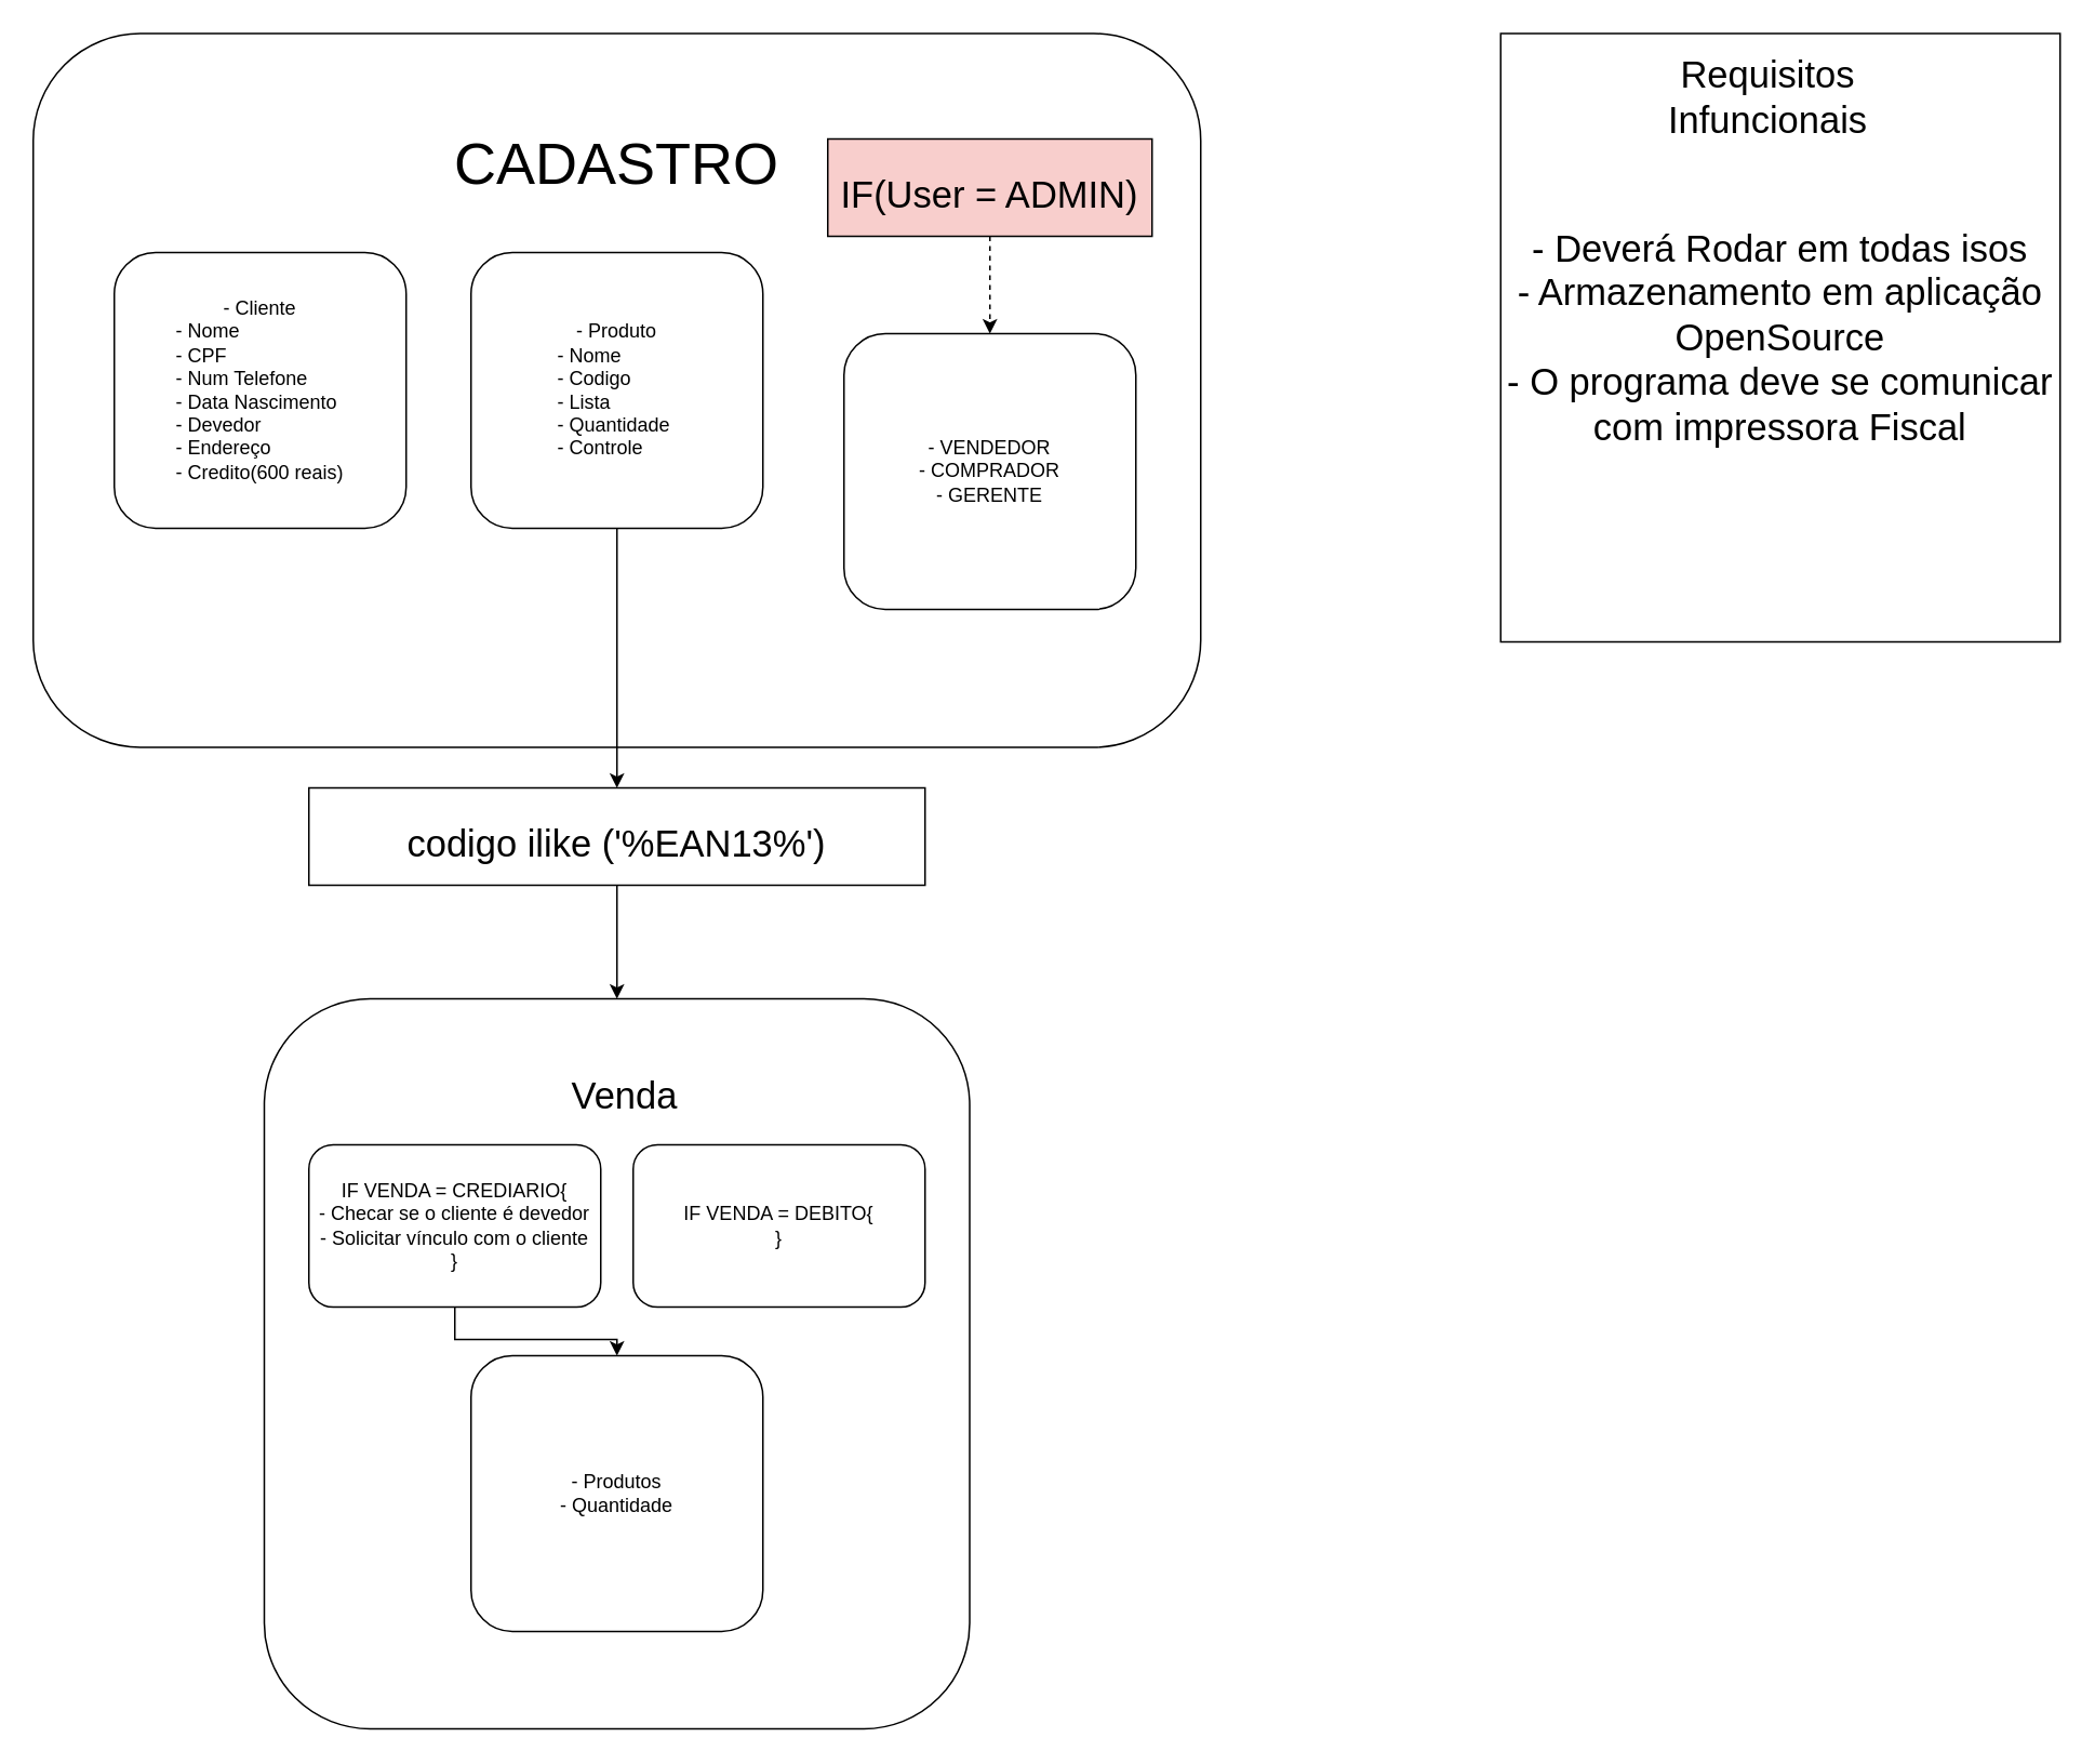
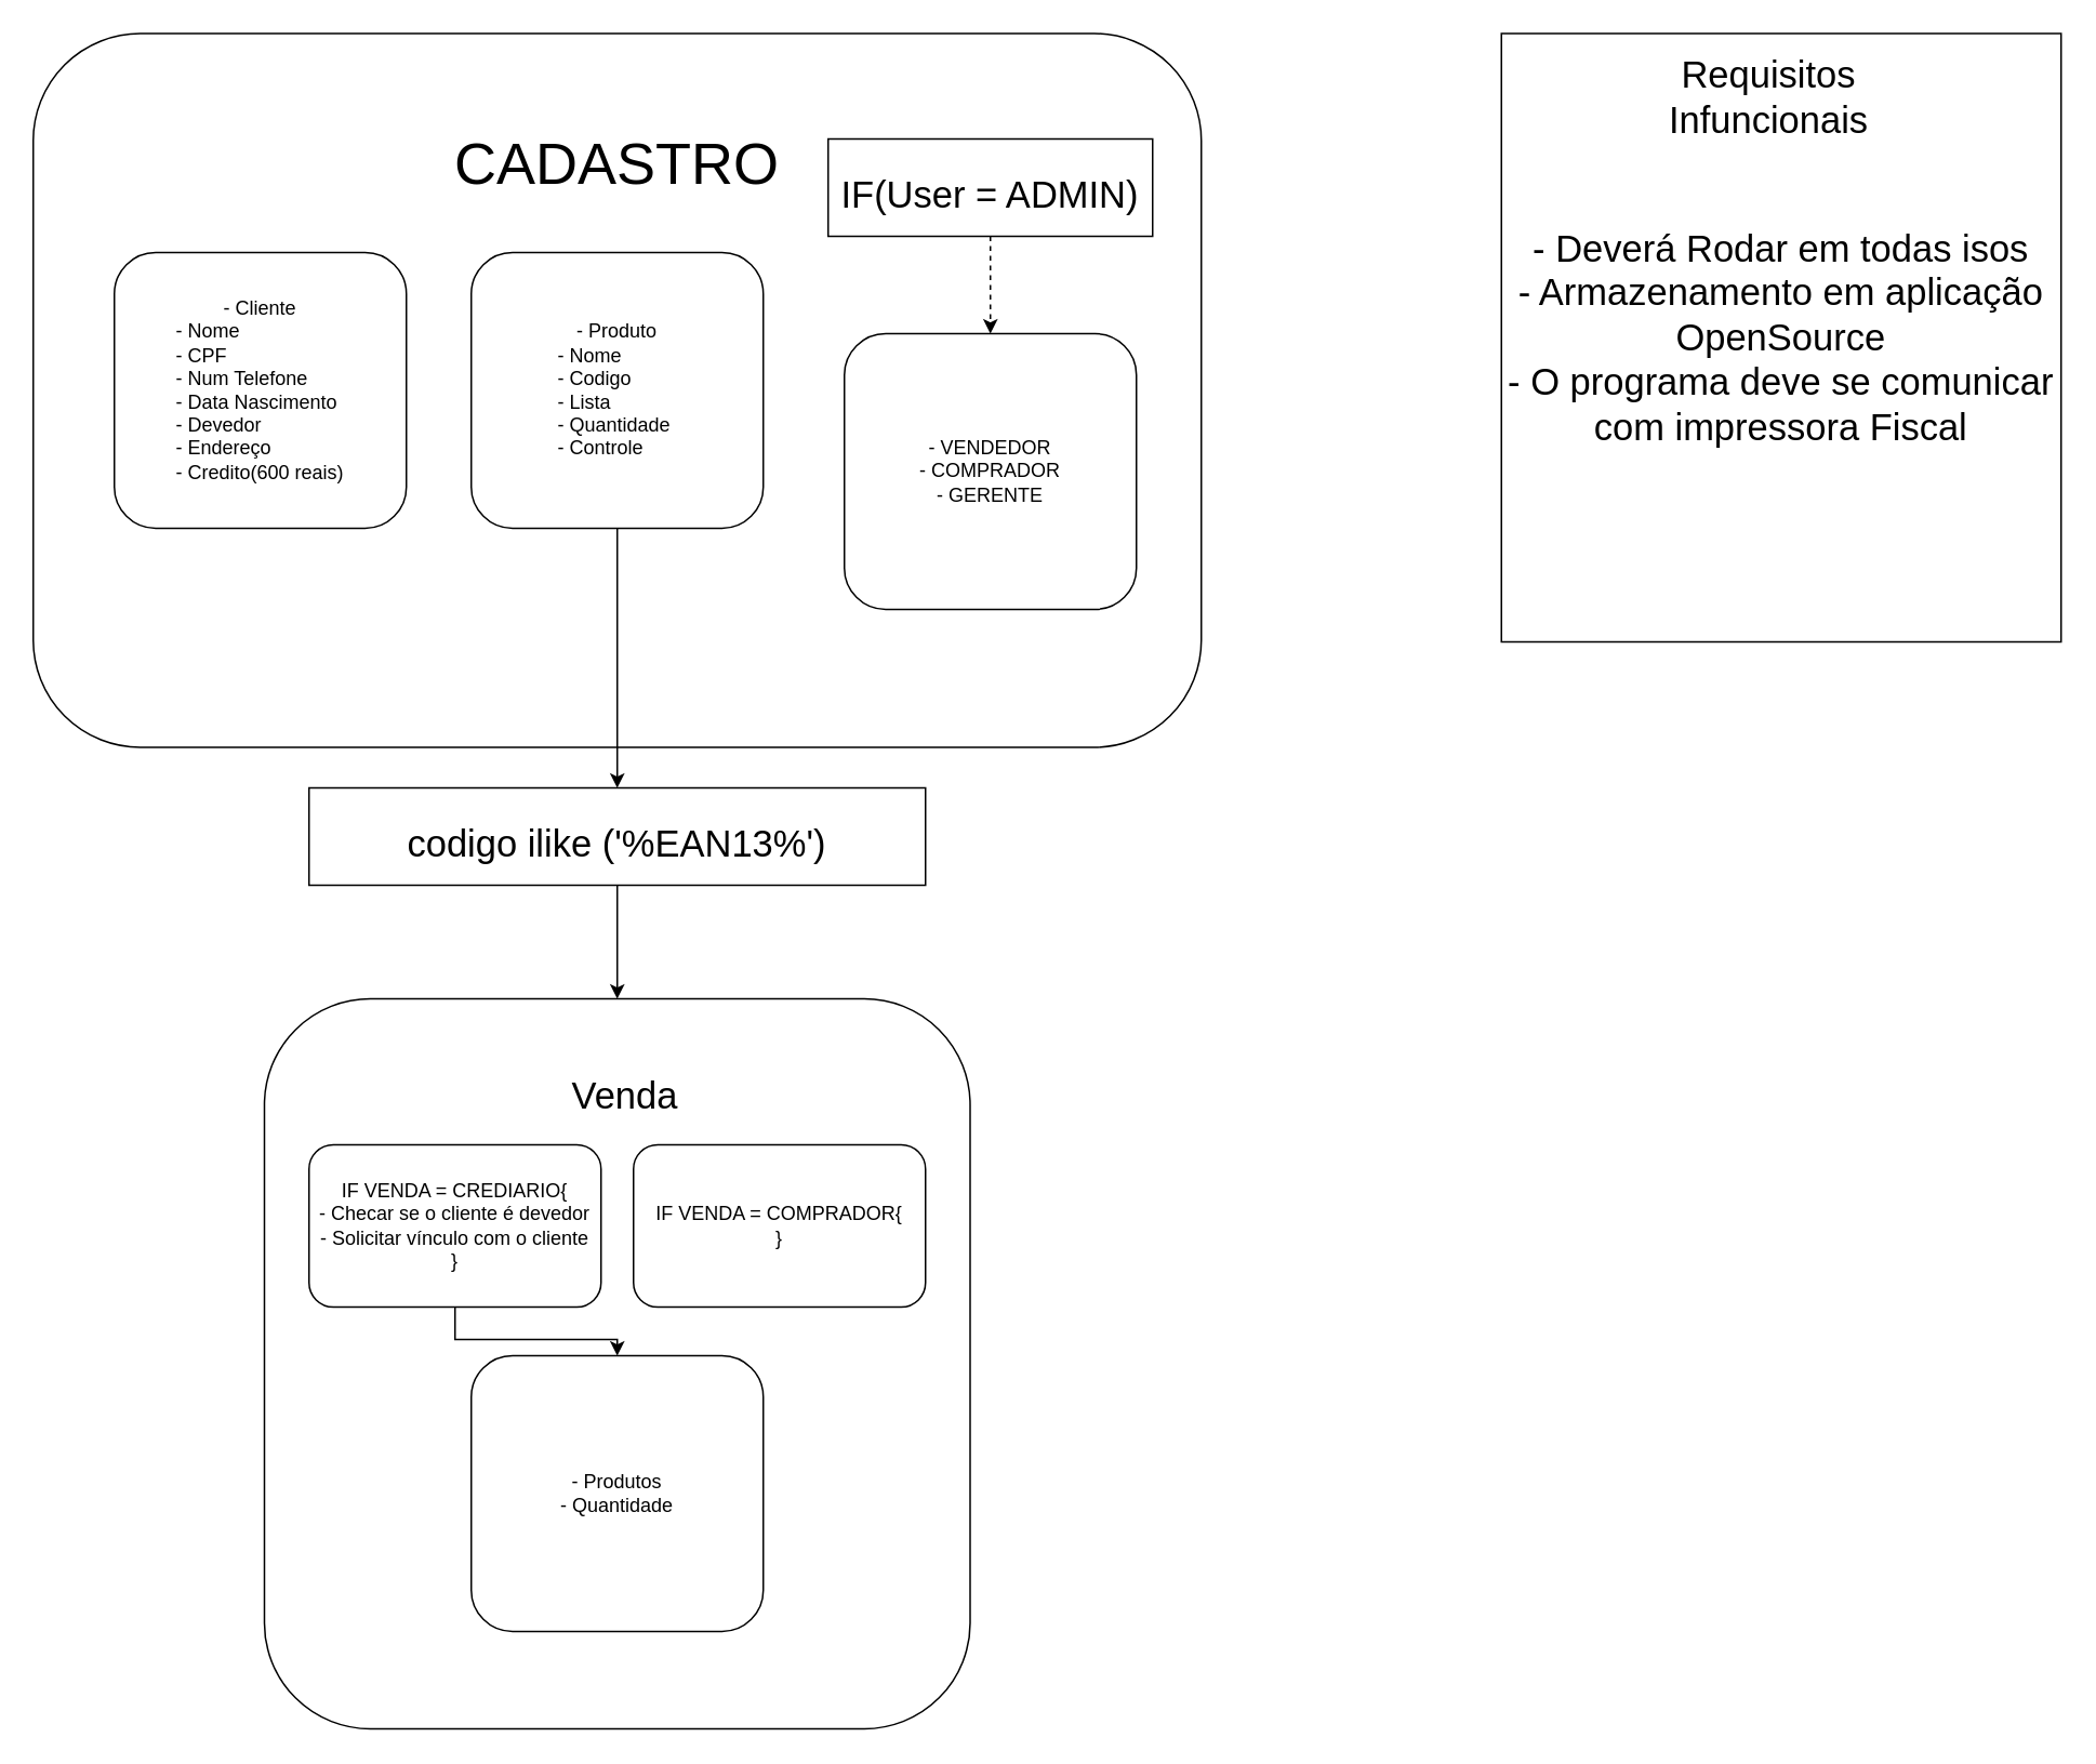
  <mxCell id="0" />
  <mxCell id="1" parent="0" />
  <mxCell id="2" value="&lt;div&gt;&lt;br&gt;&lt;/div&gt;" style="rounded=1;whiteSpace=wrap;html=1;align=center;" vertex="1" parent="1"><mxGeometry x="20" y="20" width="720" height="440" as="geometry" /></mxCell>
  <mxCell id="3" value="- Cliente&lt;br&gt;&lt;div style=&quot;text-align: left&quot;&gt;&lt;span&gt;- Nome&lt;br&gt;- CPF&lt;br&gt;- Num Telefone&lt;br&gt;- Data Nascimento&amp;nbsp;&lt;br&gt;- Devedor&amp;nbsp;&lt;br&gt;- Endereço&lt;/span&gt;&lt;/div&gt;&lt;div style=&quot;text-align: left&quot;&gt;&lt;span&gt;- Credito(600 reais)&lt;/span&gt;&lt;/div&gt;" style="shape=ext;rounded=1;html=1;whiteSpace=wrap;" parent="1" vertex="1"><mxGeometry x="70" y="155" width="180" height="170" as="geometry" /></mxCell>
  <mxCell id="4" style="edgeStyle=orthogonalEdgeStyle;rounded=0;orthogonalLoop=1;jettySize=auto;html=1;entryX=0.5;entryY=0;entryDx=0;entryDy=0;fontSize=23;" edge="1" parent="1" source="5" target="8"><mxGeometry relative="1" as="geometry" /></mxCell>
  <mxCell id="5" value="- Produto&lt;br&gt;&lt;div style=&quot;text-align: left&quot;&gt;&lt;span&gt;- Nome&lt;br&gt;- Codigo&lt;br&gt;- Lista&lt;br&gt;- Quantidade&amp;nbsp;&lt;br&gt;- Controle&lt;br&gt;&lt;/span&gt;&lt;/div&gt;" style="shape=ext;rounded=1;html=1;whiteSpace=wrap;" vertex="1" parent="1"><mxGeometry x="290" y="155" width="180" height="170" as="geometry" /></mxCell>
  <mxCell id="6" value="CADASTRO" style="text;html=1;strokeColor=none;fillColor=none;align=center;verticalAlign=middle;whiteSpace=wrap;rounded=0;fontSize=36;" vertex="1" parent="1"><mxGeometry x="350" y="85" width="60" height="30" as="geometry" /></mxCell>
  <mxCell id="7" style="edgeStyle=orthogonalEdgeStyle;rounded=0;orthogonalLoop=1;jettySize=auto;html=1;exitX=0.5;exitY=1;exitDx=0;exitDy=0;entryX=0.5;entryY=0;entryDx=0;entryDy=0;fontSize=23;" edge="1" parent="1" source="8" target="14"><mxGeometry relative="1" as="geometry" /></mxCell>
  <mxCell id="8" value="&lt;font style=&quot;font-size: 23px&quot;&gt;codigo ilike ('%EAN13%')&lt;/font&gt;" style="whiteSpace=wrap;html=1;fontSize=36;rounded=0;" vertex="1" parent="1"><mxGeometry x="190" y="485" width="380" height="60" as="geometry" /></mxCell>
  <mxCell id="9" style="edgeStyle=orthogonalEdgeStyle;rounded=0;orthogonalLoop=1;jettySize=auto;html=1;exitX=0.5;exitY=1;exitDx=0;exitDy=0;entryX=0.5;entryY=0;entryDx=0;entryDy=0;fontSize=23;dashed=1;" edge="1" parent="1" source="10" target="11"><mxGeometry relative="1" as="geometry" /></mxCell>
- <mxCell id="10" value="&lt;font style=&quot;font-size: 23px&quot;&gt;IF(User = ADMIN)&lt;/font&gt;" style="rounded=1;whiteSpace=wrap;html=1;fontSize=36;arcSize=0;fillColor=#f8cecc;" vertex="1" parent="1"><mxGeometry x="510" y="85" width="200" height="60" as="geometry" /></mxCell>
+ <mxCell id="10" value="&lt;font style=&quot;font-size: 23px&quot;&gt;IF(User = ADMIN)&lt;/font&gt;" style="rounded=1;whiteSpace=wrap;html=1;fontSize=36;arcSize=0;" vertex="1" parent="1"><mxGeometry x="510" y="85" width="200" height="60" as="geometry" /></mxCell>
  <mxCell id="11" value="- VENDEDOR&lt;br&gt;- COMPRADOR&lt;br&gt;- GERENTE" style="shape=ext;rounded=1;html=1;whiteSpace=wrap;" vertex="1" parent="1"><mxGeometry x="520" y="205" width="180" height="170" as="geometry" /></mxCell>
  <mxCell id="12" value="- Deverá Rodar em todas isos&lt;br&gt;- Armazenamento em aplicação OpenSource&lt;br&gt;- O programa deve se comunicar com impressora Fiscal&lt;br&gt;" style="rounded=0;whiteSpace=wrap;html=1;fontSize=23;" vertex="1" parent="1"><mxGeometry x="925" y="20" width="345" height="375" as="geometry" /></mxCell>
  <mxCell id="13" value="Requisitos Infuncionais" style="text;html=1;strokeColor=none;fillColor=none;align=center;verticalAlign=middle;whiteSpace=wrap;rounded=0;fontSize=23;" vertex="1" parent="1"><mxGeometry x="1060" y="45" width="60" height="30" as="geometry" /></mxCell>
  <mxCell id="14" value="" style="shape=ext;rounded=1;html=1;whiteSpace=wrap;" vertex="1" parent="1"><mxGeometry x="162.5" y="615" width="435" height="450" as="geometry" /></mxCell>
  <mxCell id="15" value="Venda" style="text;html=1;strokeColor=none;fillColor=none;align=center;verticalAlign=middle;whiteSpace=wrap;rounded=0;fontSize=23;" vertex="1" parent="1"><mxGeometry x="355" y="660" width="60" height="30" as="geometry" /></mxCell>
  <mxCell id="16" value="- Produtos&lt;br&gt;- Quantidade" style="shape=ext;rounded=1;html=1;whiteSpace=wrap;" vertex="1" parent="1"><mxGeometry x="290" y="835" width="180" height="170" as="geometry" /></mxCell>
  <mxCell id="17" style="edgeStyle=orthogonalEdgeStyle;rounded=0;orthogonalLoop=1;jettySize=auto;html=1;exitX=0.5;exitY=1;exitDx=0;exitDy=0;entryX=0.5;entryY=0;entryDx=0;entryDy=0;fontSize=23;" edge="1" parent="1" source="18" target="16"><mxGeometry relative="1" as="geometry" /></mxCell>
  <mxCell id="18" value="IF VENDA = CREDIARIO{&lt;br&gt;- Checar se o cliente é devedor&lt;br&gt;- Solicitar vínculo com o cliente&lt;br&gt;}" style="shape=ext;rounded=1;html=1;whiteSpace=wrap;" vertex="1" parent="1"><mxGeometry x="190" y="705" width="180" height="100" as="geometry" /></mxCell>
- <mxCell id="19" value="IF VENDA = DEBITO{&lt;br&gt;}" style="shape=ext;rounded=1;html=1;whiteSpace=wrap;" vertex="1" parent="1"><mxGeometry x="390" y="705" width="180" height="100" as="geometry" /></mxCell>
+ <mxCell id="19" value="IF VENDA = COMPRADOR{&lt;br&gt;}" style="shape=ext;rounded=1;html=1;whiteSpace=wrap;" vertex="1" parent="1"><mxGeometry x="390" y="705" width="180" height="100" as="geometry" /></mxCell>
